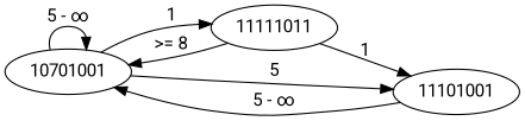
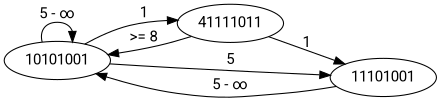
  digraph {
    fontname=Roboto
    rankdir=LR
    node [fontname=Roboto]
    edge [fontname=Roboto weight=1]
-   10101001 [label=10701001]
-   11111011
+   10101001
+   11111011 [label=41111011]
    11101001
    10101001 -> 10101001 [label="5 - ∞"]
    10101001 -> 11111011 [label=1]
    10101001 -> 11101001 [label=5]
    11111011 -> 10101001 [label=">= 8"]
    11111011 -> 11101001 [label=1]
    11101001 -> 10101001 [label="5 - ∞"]
  }
